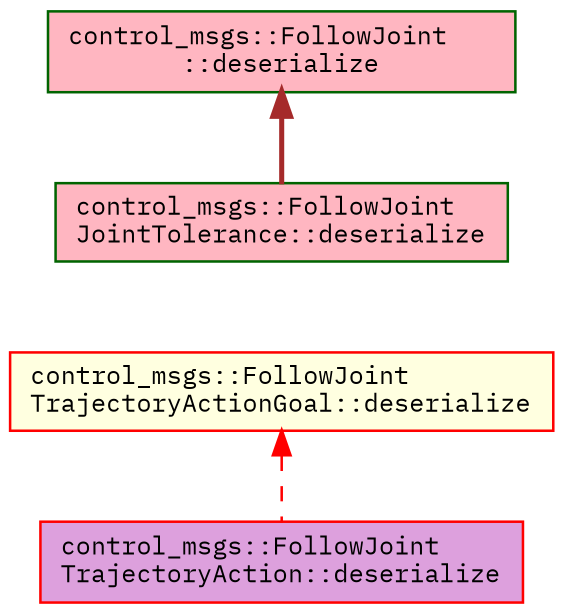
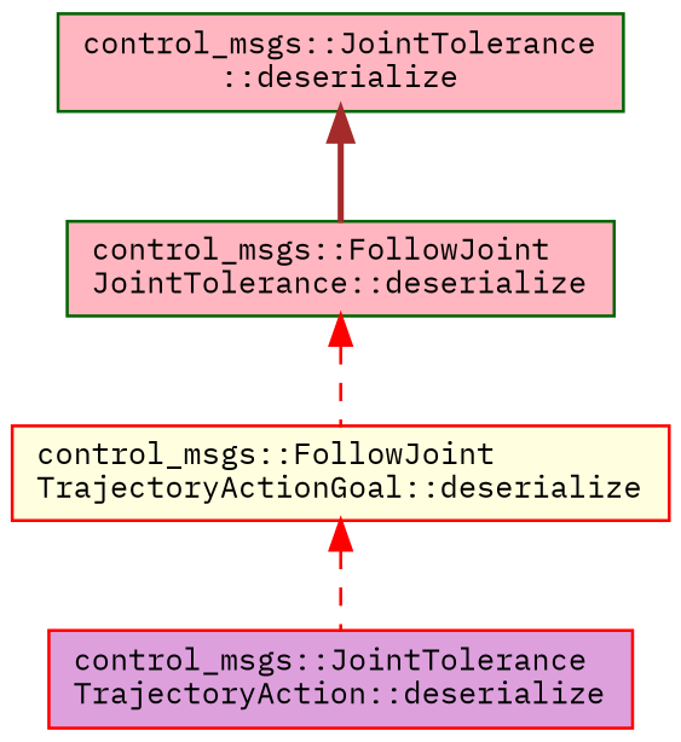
  digraph {
    fontname="IBM Plex Mono"
    rankdir=TB
    node [color=darkgreen fillcolor=lightpink fontname="IBM Plex Mono" fontsize=10 shape=record style=filled]
    edge [color=red dir=back fontname="IBM Plex Mono" fontsize=10 labelfontname=Helvetica labelfontsize=10 style=dashed]
-   n1 [fontcolor=black height=0.2 label="control_msgs::FollowJoint\l::deserialize" width=0.4]
+   n1 [fontcolor=black height=0.2 label="control_msgs::JointTolerance\l::deserialize" width=0.4]
    n2 [height=0.2 label="control_msgs::FollowJoint\lJointTolerance::deserialize" width=0.4]
    n3 [color=red fillcolor=lightyellow height=0.2 label="control_msgs::FollowJoint\lTrajectoryActionGoal::deserialize" width=0.4]
-   n4 [color=red fillcolor=plum height=0.2 label="control_msgs::FollowJoint\lTrajectoryAction::deserialize" width=0.4]
+   n4 [color=red fillcolor=plum height=0.2 label="control_msgs::JointTolerance\lTrajectoryAction::deserialize" width=0.4]
    n1 -> n2 [color=brown style=bold]
+   n2 -> n3
    n3 -> n4
  }
